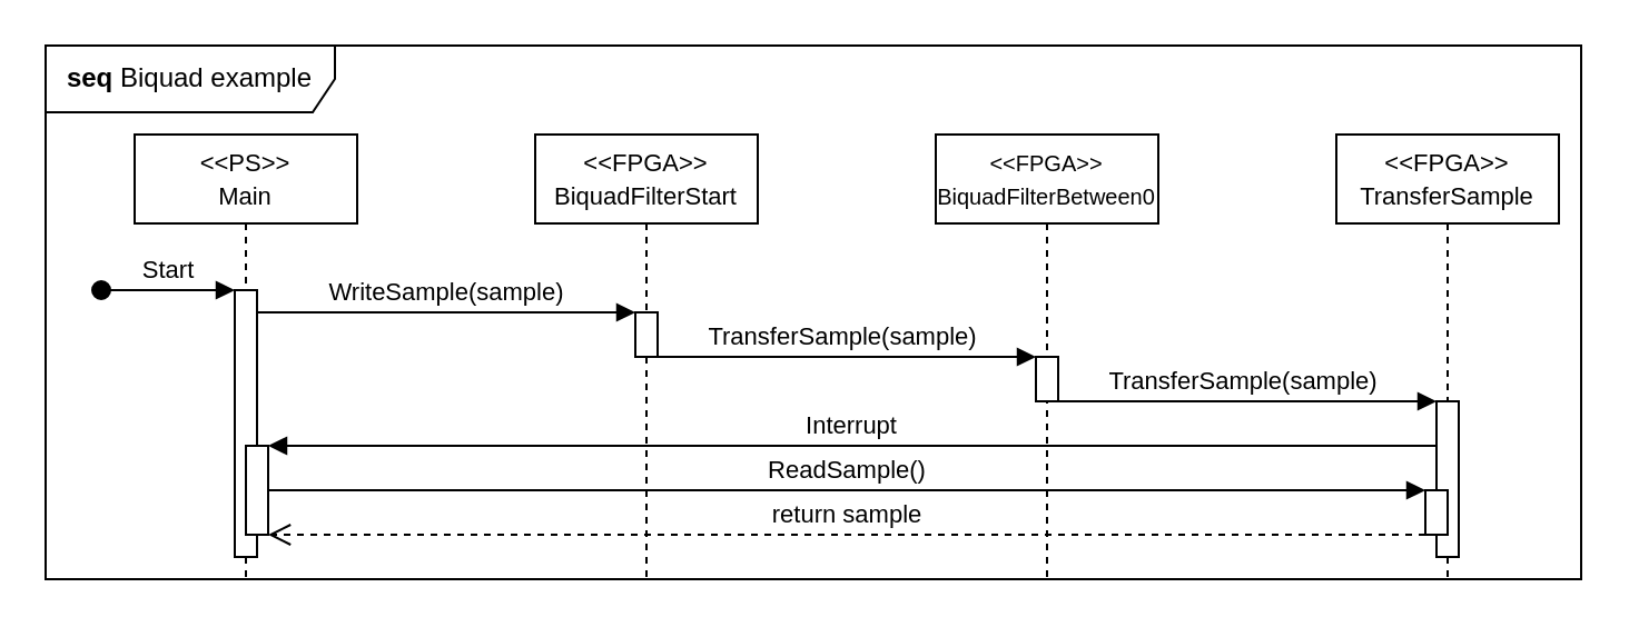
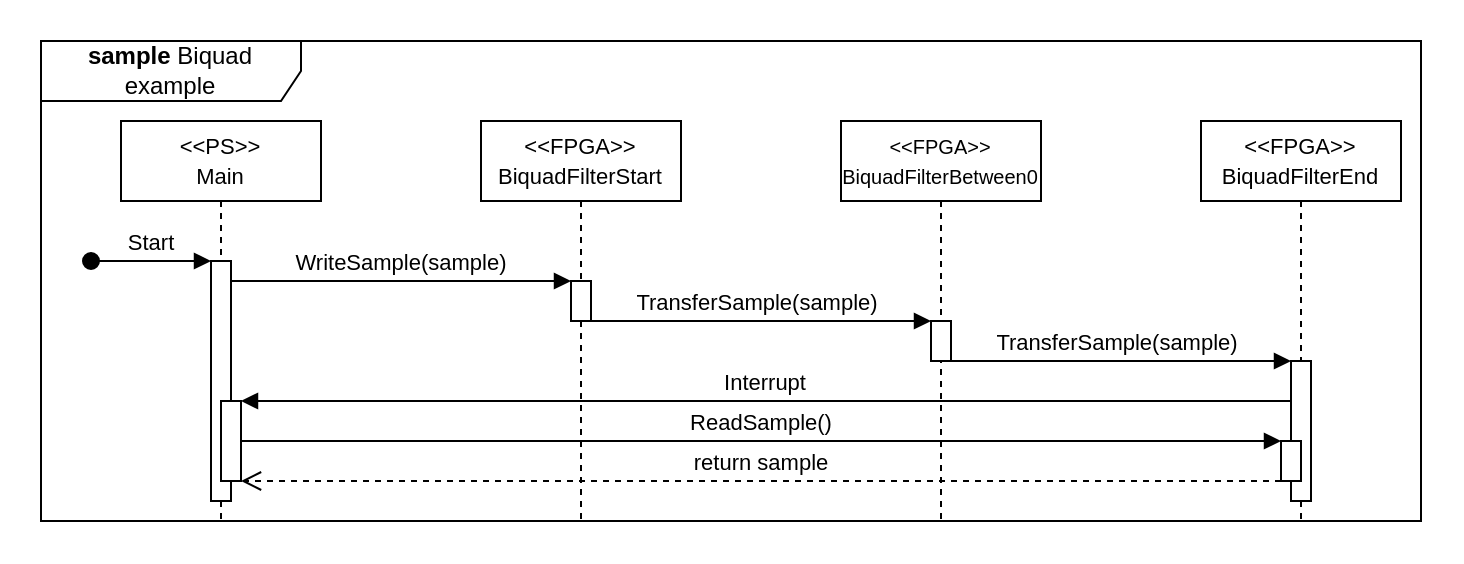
  <mxCell id="0" />
  <mxCell id="1" parent="0" />
- <mxCell id="2" value="&lt;b&gt;seq &lt;/b&gt;Biquad example" style="shape=umlFrame;whiteSpace=wrap;html=1;pointerEvents=0;width=130;height=30;" vertex="1" parent="1"><mxGeometry width="690" height="240" as="geometry" x="20" y="20" /></mxCell>
+ <mxCell id="2" value="&lt;b&gt;sample &lt;/b&gt;Biquad example" style="shape=umlFrame;whiteSpace=wrap;html=1;pointerEvents=0;width=130;height=30;" vertex="1" parent="1"><mxGeometry width="690" height="240" as="geometry" x="20" y="20" /></mxCell>
  <mxCell id="3" value="&lt;font style=&quot;font-size: 11px;&quot;&gt;&amp;lt;&amp;lt;PS&amp;gt;&amp;gt;&lt;br&gt;Main&lt;br&gt;&lt;/font&gt;" style="shape=umlLifeline;perimeter=lifelinePerimeter;whiteSpace=wrap;html=1;container=0;dropTarget=0;collapsible=0;recursiveResize=0;outlineConnect=0;portConstraint=eastwest;newEdgeStyle={&quot;edgeStyle&quot;:&quot;elbowEdgeStyle&quot;,&quot;elbow&quot;:&quot;vertical&quot;,&quot;curved&quot;:0,&quot;rounded&quot;:0};" vertex="1" parent="1"><mxGeometry x="60" y="60" width="100" height="200" as="geometry" /></mxCell>
  <mxCell id="4" value="" style="html=1;points=[];perimeter=orthogonalPerimeter;outlineConnect=0;targetShapes=umlLifeline;portConstraint=eastwest;newEdgeStyle={&quot;edgeStyle&quot;:&quot;elbowEdgeStyle&quot;,&quot;elbow&quot;:&quot;vertical&quot;,&quot;curved&quot;:0,&quot;rounded&quot;:0};" vertex="1" parent="3"><mxGeometry x="45" y="70" width="10" height="120" as="geometry" /></mxCell>
  <mxCell id="5" value="Start" style="html=1;verticalAlign=bottom;startArrow=oval;endArrow=block;startSize=8;edgeStyle=elbowEdgeStyle;elbow=vertical;curved=0;rounded=0;" edge="1" parent="3" target="4"><mxGeometry relative="1" as="geometry"><mxPoint x="-15" y="70" as="sourcePoint" /></mxGeometry></mxCell>
  <mxCell id="6" value="" style="html=1;points=[];perimeter=orthogonalPerimeter;outlineConnect=0;targetShapes=umlLifeline;portConstraint=eastwest;newEdgeStyle={&quot;edgeStyle&quot;:&quot;elbowEdgeStyle&quot;,&quot;elbow&quot;:&quot;vertical&quot;,&quot;curved&quot;:0,&quot;rounded&quot;:0};" vertex="1" parent="3"><mxGeometry x="50" y="140" width="10" height="40" as="geometry" /></mxCell>
  <mxCell id="7" value="&lt;font style=&quot;font-size: 11px;&quot;&gt;&amp;lt;&amp;lt;FPGA&amp;gt;&amp;gt;&lt;br&gt;BiquadFilterStart&lt;/font&gt;" style="shape=umlLifeline;perimeter=lifelinePerimeter;whiteSpace=wrap;html=1;container=0;dropTarget=0;collapsible=0;recursiveResize=0;outlineConnect=0;portConstraint=eastwest;newEdgeStyle={&quot;edgeStyle&quot;:&quot;elbowEdgeStyle&quot;,&quot;elbow&quot;:&quot;vertical&quot;,&quot;curved&quot;:0,&quot;rounded&quot;:0};" vertex="1" parent="1"><mxGeometry x="240" y="60" width="100" height="200" as="geometry" /></mxCell>
  <mxCell id="8" value="" style="html=1;points=[];perimeter=orthogonalPerimeter;outlineConnect=0;targetShapes=umlLifeline;portConstraint=eastwest;newEdgeStyle={&quot;edgeStyle&quot;:&quot;elbowEdgeStyle&quot;,&quot;elbow&quot;:&quot;vertical&quot;,&quot;curved&quot;:0,&quot;rounded&quot;:0};" vertex="1" parent="7"><mxGeometry x="45" y="80" width="10" height="20" as="geometry" /></mxCell>
  <mxCell id="9" value="WriteSample(sample)" style="html=1;verticalAlign=bottom;endArrow=block;edgeStyle=elbowEdgeStyle;elbow=vertical;curved=0;rounded=0;" edge="1" parent="1" source="4" target="8"><mxGeometry relative="1" as="geometry"><mxPoint x="215" y="150" as="sourcePoint" /><Array as="points"><mxPoint x="200" y="140" /></Array></mxGeometry></mxCell>
  <mxCell id="10" value="&lt;font style=&quot;font-size: 10px;&quot;&gt;&amp;lt;&amp;lt;FPGA&amp;gt;&amp;gt;&lt;br&gt;BiquadFilterBetween0&lt;/font&gt;" style="shape=umlLifeline;perimeter=lifelinePerimeter;whiteSpace=wrap;html=1;container=0;dropTarget=0;collapsible=0;recursiveResize=0;outlineConnect=0;portConstraint=eastwest;newEdgeStyle={&quot;edgeStyle&quot;:&quot;elbowEdgeStyle&quot;,&quot;elbow&quot;:&quot;vertical&quot;,&quot;curved&quot;:0,&quot;rounded&quot;:0};" vertex="1" parent="1"><mxGeometry x="420" y="60" width="100" height="200" as="geometry" /></mxCell>
  <mxCell id="11" value="" style="html=1;points=[];perimeter=orthogonalPerimeter;outlineConnect=0;targetShapes=umlLifeline;portConstraint=eastwest;newEdgeStyle={&quot;edgeStyle&quot;:&quot;elbowEdgeStyle&quot;,&quot;elbow&quot;:&quot;vertical&quot;,&quot;curved&quot;:0,&quot;rounded&quot;:0};" vertex="1" parent="10"><mxGeometry x="45" y="100" width="10" height="20" as="geometry" /></mxCell>
- <mxCell id="12" value="&lt;font style=&quot;font-size: 11px;&quot;&gt;&amp;lt;&amp;lt;FPGA&amp;gt;&amp;gt;&lt;br&gt;TransferSample&lt;/font&gt;" style="shape=umlLifeline;perimeter=lifelinePerimeter;whiteSpace=wrap;html=1;container=0;dropTarget=0;collapsible=0;recursiveResize=0;outlineConnect=0;portConstraint=eastwest;newEdgeStyle={&quot;edgeStyle&quot;:&quot;elbowEdgeStyle&quot;,&quot;elbow&quot;:&quot;vertical&quot;,&quot;curved&quot;:0,&quot;rounded&quot;:0};" vertex="1" parent="1"><mxGeometry x="600" y="60" width="100" height="200" as="geometry" /></mxCell>
+ <mxCell id="12" value="&lt;font style=&quot;font-size: 11px;&quot;&gt;&amp;lt;&amp;lt;FPGA&amp;gt;&amp;gt;&lt;br&gt;BiquadFilterEnd&lt;/font&gt;" style="shape=umlLifeline;perimeter=lifelinePerimeter;whiteSpace=wrap;html=1;container=0;dropTarget=0;collapsible=0;recursiveResize=0;outlineConnect=0;portConstraint=eastwest;newEdgeStyle={&quot;edgeStyle&quot;:&quot;elbowEdgeStyle&quot;,&quot;elbow&quot;:&quot;vertical&quot;,&quot;curved&quot;:0,&quot;rounded&quot;:0};" vertex="1" parent="1"><mxGeometry x="600" y="60" width="100" height="200" as="geometry" /></mxCell>
  <mxCell id="13" value="" style="html=1;points=[];perimeter=orthogonalPerimeter;outlineConnect=0;targetShapes=umlLifeline;portConstraint=eastwest;newEdgeStyle={&quot;edgeStyle&quot;:&quot;elbowEdgeStyle&quot;,&quot;elbow&quot;:&quot;vertical&quot;,&quot;curved&quot;:0,&quot;rounded&quot;:0};" vertex="1" parent="12"><mxGeometry x="45" y="120" width="10" height="70" as="geometry" /></mxCell>
  <mxCell id="14" value="TransferSample(sample)" style="html=1;verticalAlign=bottom;endArrow=block;edgeStyle=elbowEdgeStyle;elbow=vertical;curved=0;rounded=0;exitX=0.5;exitY=1;exitDx=0;exitDy=0;exitPerimeter=0;" edge="1" parent="12" target="13"><mxGeometry relative="1" as="geometry"><mxPoint x="-130" y="120" as="sourcePoint" /><Array as="points"><mxPoint x="-35" y="120" /></Array><mxPoint x="40" y="120" as="targetPoint" /></mxGeometry></mxCell>
  <mxCell id="15" value="" style="html=1;points=[[0,0,0,0,5],[0,1,0,0,-5],[1,0,0,0,5],[1,1,0,0,-5]];perimeter=orthogonalPerimeter;outlineConnect=0;targetShapes=umlLifeline;portConstraint=eastwest;newEdgeStyle={&quot;curved&quot;:0,&quot;rounded&quot;:0};" vertex="1" parent="12"><mxGeometry x="40" y="160" width="10" height="20" as="geometry" /></mxCell>
  <mxCell id="16" value="ReadSample()" style="html=1;verticalAlign=bottom;endArrow=block;curved=0;rounded=0;" edge="1" parent="12" source="6"><mxGeometry width="80" relative="1" as="geometry"><mxPoint x="-460" y="160" as="sourcePoint" /><mxPoint x="40" y="160" as="targetPoint" /></mxGeometry></mxCell>
  <mxCell id="17" value="return sample" style="html=1;verticalAlign=bottom;endArrow=open;dashed=1;endSize=8;curved=0;rounded=0;" edge="1" parent="12" target="6"><mxGeometry relative="1" as="geometry"><mxPoint x="40" y="180" as="sourcePoint" /><mxPoint x="-470" y="180" as="targetPoint" /></mxGeometry></mxCell>
  <mxCell id="18" value="TransferSample(sample)" style="html=1;verticalAlign=bottom;endArrow=block;edgeStyle=elbowEdgeStyle;elbow=vertical;curved=0;rounded=0;exitX=0.5;exitY=1;exitDx=0;exitDy=0;exitPerimeter=0;" edge="1" parent="1" source="8" target="11"><mxGeometry relative="1" as="geometry"><mxPoint x="300" y="160" as="sourcePoint" /><Array as="points"><mxPoint x="385" y="160" /></Array><mxPoint x="460" y="160" as="targetPoint" /></mxGeometry></mxCell>
  <mxCell id="19" value="Interrupt" style="html=1;verticalAlign=bottom;endArrow=block;curved=0;rounded=0;" edge="1" parent="1"><mxGeometry width="80" relative="1" as="geometry"><mxPoint x="645" y="200" as="sourcePoint" /><mxPoint x="120" y="200" as="targetPoint" /></mxGeometry></mxCell>
